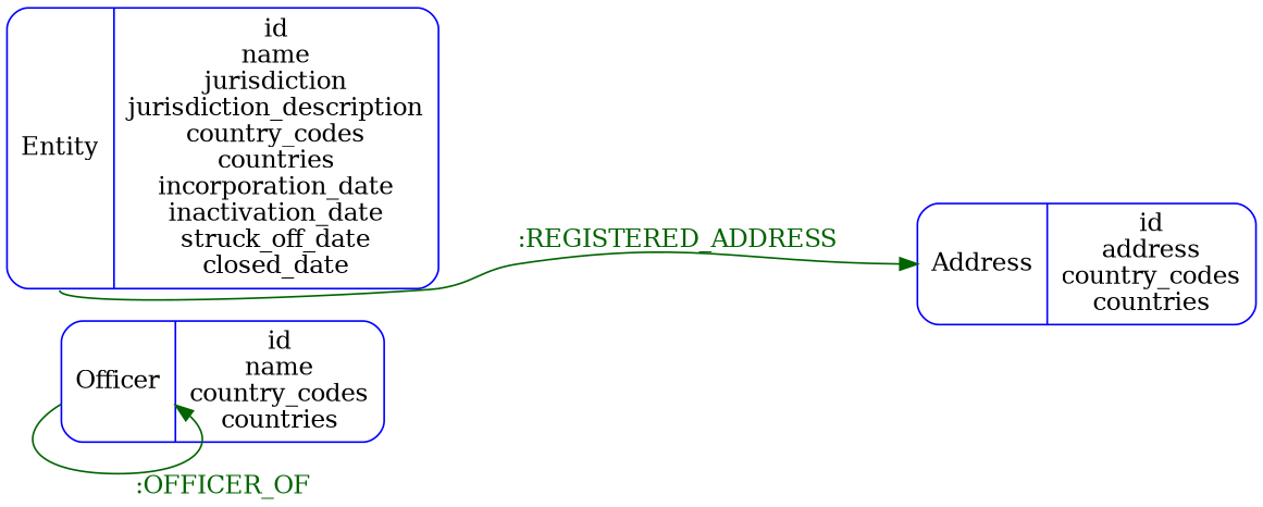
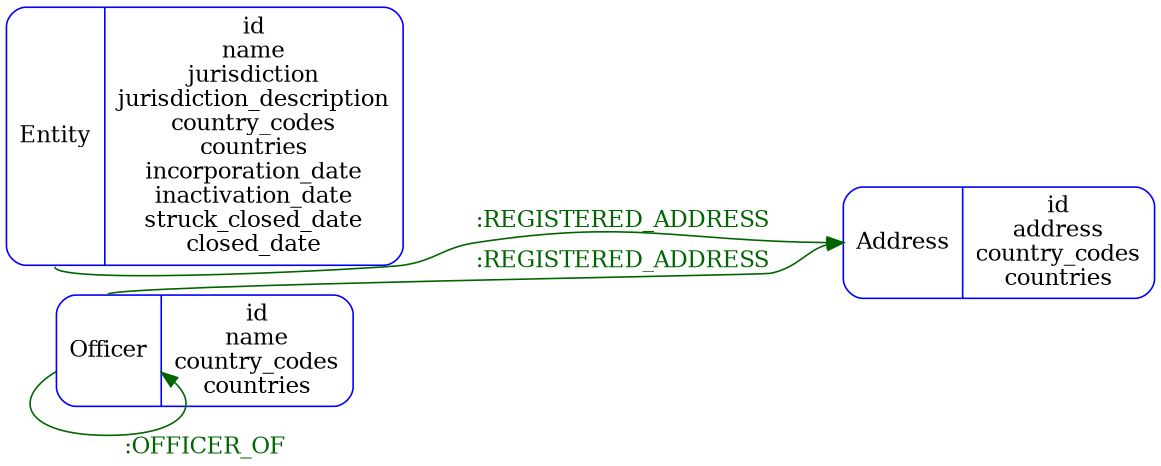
  digraph {
    rankdir=LR
    ranksep=1.25
    node [color=Blue shape=Mrecord]
    edge [color=darkgreen fontcolor=darkgreen headport=f0 tailport=f0]
-   n1 [label="{<f0> Entity|<f1> id\nname\njurisdiction\njurisdiction_description\ncountry_codes\ncountries\nincorporation_date\ninactivation_date\nstruck_off_date\nclosed_date}"]
+   n1 [label="{<f0> Entity|<f1> id\nname\njurisdiction\njurisdiction_description\ncountry_codes\ncountries\nincorporation_date\ninactivation_date\nstruck_closed_date\nclosed_date}"]
    n2 [label="{<f0> Address|<f1> id\naddress\ncountry_codes\ncountries}"]
    n3 [label="{<f0> Officer|<f1> id\nname\ncountry_codes\ncountries}"]
    n1 -> n2 [label=":REGISTERED_ADDRESS"]
+   n3 -> n2 [label=":REGISTERED_ADDRESS"]
    n3 -> n3 [label=":OFFICER_OF"]
  }
